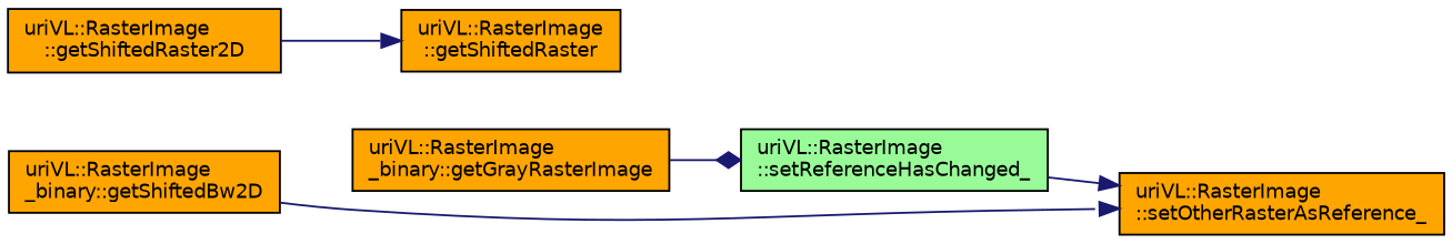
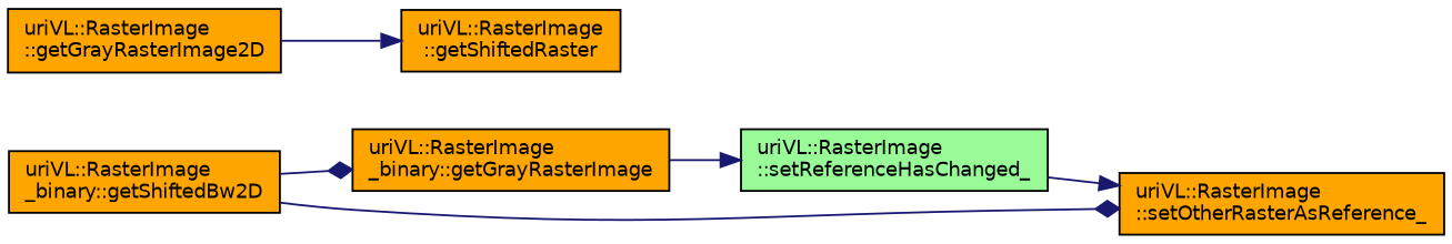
  digraph {
    fontname="DejaVu Sans"
    rankdir=LR
    node [color=black fillcolor=orange fontname="DejaVu Sans" fontsize=10 shape=record style=filled]
    edge [arrowhead=normal color=midnightblue fontname="DejaVu Sans" fontsize=10 labelfontname=Helvetica labelfontsize=10 style=solid]
    n1 [fontcolor=black height=0.2 label="uriVL::RasterImage\l_binary::getShiftedBw2D" width=0.4]
    n2 [height=0.2 label="uriVL::RasterImage\l_binary::getGrayRasterImage" width=0.4]
    n3 [height=0.2 label="uriVL::RasterImage\l::setOtherRasterAsReference_" width=0.4]
    n4 [fillcolor=palegreen height=0.2 label="uriVL::RasterImage\l::setReferenceHasChanged_" width=0.4]
-   n5 [height=0.2 label="uriVL::RasterImage\l::getShiftedRaster2D" width=0.4]
+   n5 [height=0.2 label="uriVL::RasterImage\l::getGrayRasterImage2D" width=0.4]
    n6 [height=0.2 label="uriVL::RasterImage\l::getShiftedRaster" width=0.4]
-   n1 -> n3
-   n2 -> n4 [arrowhead=diamond]
+   n1 -> n2 [arrowhead=diamond]
+   n1 -> n3 [arrowhead=diamond]
+   n2 -> n4
    n4 -> n3
    n5 -> n6
  }
